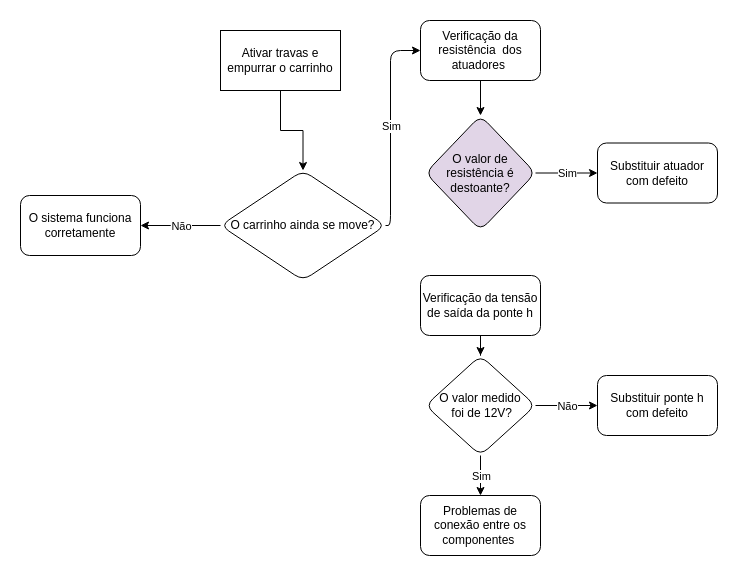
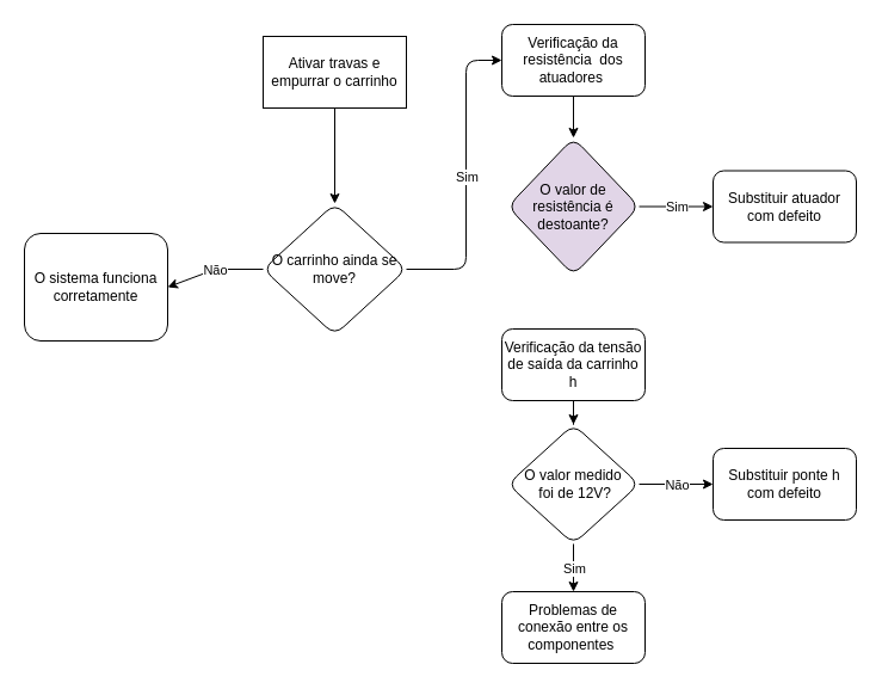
  <mxCell id="0" />
  <mxCell id="1" parent="0" />
  <mxCell id="2" value="" style="edgeStyle=orthogonalEdgeStyle;rounded=0;orthogonalLoop=1;jettySize=auto;html=1;" edge="1" parent="1" source="3" target="4"><mxGeometry relative="1" as="geometry" /></mxCell>
  <mxCell id="3" value="Ativar travas e empurrar o carrinho" style="whiteSpace=wrap;html=1;rounded=0;" vertex="1" parent="1"><mxGeometry x="220" y="30" width="120" height="60" as="geometry" /></mxCell>
- <mxCell id="4" value="O carrinho ainda se move?" style="rhombus;whiteSpace=wrap;html=1;rounded=1;" vertex="1" parent="1"><mxGeometry x="220" y="170" width="165" height="110" as="geometry" /></mxCell>
+ <mxCell id="4" value="O carrinho ainda se move?" style="rhombus;whiteSpace=wrap;html=1;rounded=1;" vertex="1" parent="1"><mxGeometry x="220" y="170" width="120" height="110" as="geometry" /></mxCell>
  <mxCell id="5" value="" style="edgeStyle=orthogonalEdgeStyle;rounded=0;orthogonalLoop=1;jettySize=auto;html=1;" edge="1" parent="1" source="6" target="12"><mxGeometry relative="1" as="geometry" /></mxCell>
  <mxCell id="6" value="Verificação da resistência&amp;nbsp; dos atuadores&amp;nbsp;" style="whiteSpace=wrap;html=1;rounded=1;" vertex="1" parent="1"><mxGeometry x="420" y="20" width="120" height="60" as="geometry" /></mxCell>
- <mxCell id="7" value="O sistema funciona corretamente" style="whiteSpace=wrap;html=1;rounded=1;" vertex="1" parent="1"><mxGeometry x="20" y="195" width="120" height="60" as="geometry" /></mxCell>
+ <mxCell id="7" value="O sistema funciona corretamente" style="whiteSpace=wrap;html=1;rounded=1;" vertex="1" parent="1"><mxGeometry x="20" y="195" width="120" height="90" as="geometry" /></mxCell>
  <mxCell id="8" value="" style="endArrow=classic;html=1;entryX=0;entryY=0.5;entryDx=0;entryDy=0;exitX=1;exitY=0.5;exitDx=0;exitDy=0;" edge="1" parent="1" source="4" target="6"><mxGeometry relative="1" as="geometry"><mxPoint x="280" y="260" as="sourcePoint" /><mxPoint x="380" y="260" as="targetPoint" /><Array as="points"><mxPoint x="390" y="225" /><mxPoint x="390" y="50" /></Array></mxGeometry></mxCell>
  <mxCell id="9" value="Sim" style="edgeLabel;resizable=0;html=1;align=center;verticalAlign=middle;" connectable="0" vertex="1" parent="8"><mxGeometry relative="1" as="geometry" /></mxCell>
  <mxCell id="10" value="" style="endArrow=classic;html=1;entryX=1;entryY=0.5;entryDx=0;entryDy=0;exitX=0;exitY=0.5;exitDx=0;exitDy=0;" edge="1" parent="1" source="4" target="7"><mxGeometry relative="1" as="geometry"><mxPoint x="550" y="235" as="sourcePoint" /><mxPoint x="350" y="235" as="targetPoint" /><Array as="points"><mxPoint x="180" y="225" /></Array></mxGeometry></mxCell>
  <mxCell id="11" value="Não" style="edgeLabel;resizable=0;html=1;align=center;verticalAlign=middle;" connectable="0" vertex="1" parent="10"><mxGeometry relative="1" as="geometry" /></mxCell>
  <mxCell id="12" value="O valor de resistência é destoante?" style="rhombus;whiteSpace=wrap;html=1;rounded=1;fillColor=#e1d5e7;" vertex="1" parent="1"><mxGeometry x="425" y="115" width="110" height="115" as="geometry" /></mxCell>
  <mxCell id="13" value="Substituir atuador com defeito" style="whiteSpace=wrap;html=1;rounded=1;" vertex="1" parent="1"><mxGeometry x="597" y="142.5" width="120" height="60" as="geometry" /></mxCell>
  <mxCell id="14" value="" style="edgeStyle=orthogonalEdgeStyle;rounded=0;orthogonalLoop=1;jettySize=auto;html=1;" edge="1" parent="1" source="15" target="16"><mxGeometry relative="1" as="geometry" /></mxCell>
- <mxCell id="15" value="Verificação da tensão de saída da ponte h" style="whiteSpace=wrap;html=1;rounded=1;" vertex="1" parent="1"><mxGeometry x="420" y="275" width="120" height="60" as="geometry" /></mxCell>
+ <mxCell id="15" value="Verificação da tensão de saída da carrinho h" style="whiteSpace=wrap;html=1;rounded=1;" vertex="1" parent="1"><mxGeometry x="420" y="275" width="120" height="60" as="geometry" /></mxCell>
  <mxCell id="16" value="O valor medido&lt;br&gt;&amp;nbsp;foi de 12V?" style="rhombus;whiteSpace=wrap;html=1;rounded=1;" vertex="1" parent="1"><mxGeometry x="425" y="355" width="110" height="100" as="geometry" /></mxCell>
  <mxCell id="17" value="Substituir ponte h com defeito" style="whiteSpace=wrap;html=1;rounded=1;" vertex="1" parent="1"><mxGeometry x="597" y="375" width="120" height="60" as="geometry" /></mxCell>
  <mxCell id="18" value="Problemas de conexão entre os componentes&amp;nbsp;" style="whiteSpace=wrap;html=1;rounded=1;" vertex="1" parent="1"><mxGeometry x="420" y="495" width="120" height="60" as="geometry" /></mxCell>
  <mxCell id="19" value="" style="endArrow=classic;html=1;exitX=1;exitY=0.5;exitDx=0;exitDy=0;entryX=0;entryY=0.5;entryDx=0;entryDy=0;" edge="1" parent="1" source="12" target="13"><mxGeometry relative="1" as="geometry"><mxPoint x="490" y="225" as="sourcePoint" /><mxPoint x="590" y="225" as="targetPoint" /></mxGeometry></mxCell>
  <mxCell id="20" value="Sim" style="edgeLabel;resizable=0;html=1;align=center;verticalAlign=middle;" connectable="0" vertex="1" parent="19"><mxGeometry relative="1" as="geometry" /></mxCell>
  <mxCell id="21" value="" style="endArrow=classic;html=1;exitX=1;exitY=0.5;exitDx=0;exitDy=0;entryX=0;entryY=0.5;entryDx=0;entryDy=0;" edge="1" parent="1" source="16" target="17"><mxGeometry relative="1" as="geometry"><mxPoint x="450" y="445" as="sourcePoint" /><mxPoint x="550" y="445" as="targetPoint" /></mxGeometry></mxCell>
  <mxCell id="22" value="Não" style="edgeLabel;resizable=0;html=1;align=center;verticalAlign=middle;" connectable="0" vertex="1" parent="21"><mxGeometry relative="1" as="geometry" /></mxCell>
  <mxCell id="23" value="" style="endArrow=classic;html=1;exitX=0.5;exitY=1;exitDx=0;exitDy=0;entryX=0.5;entryY=0;entryDx=0;entryDy=0;" edge="1" parent="1" source="16" target="18"><mxGeometry relative="1" as="geometry"><mxPoint x="450" y="445" as="sourcePoint" /><mxPoint x="550" y="445" as="targetPoint" /></mxGeometry></mxCell>
  <mxCell id="24" value="Sim" style="edgeLabel;resizable=0;html=1;align=center;verticalAlign=middle;" connectable="0" vertex="1" parent="23"><mxGeometry relative="1" as="geometry" /></mxCell>
